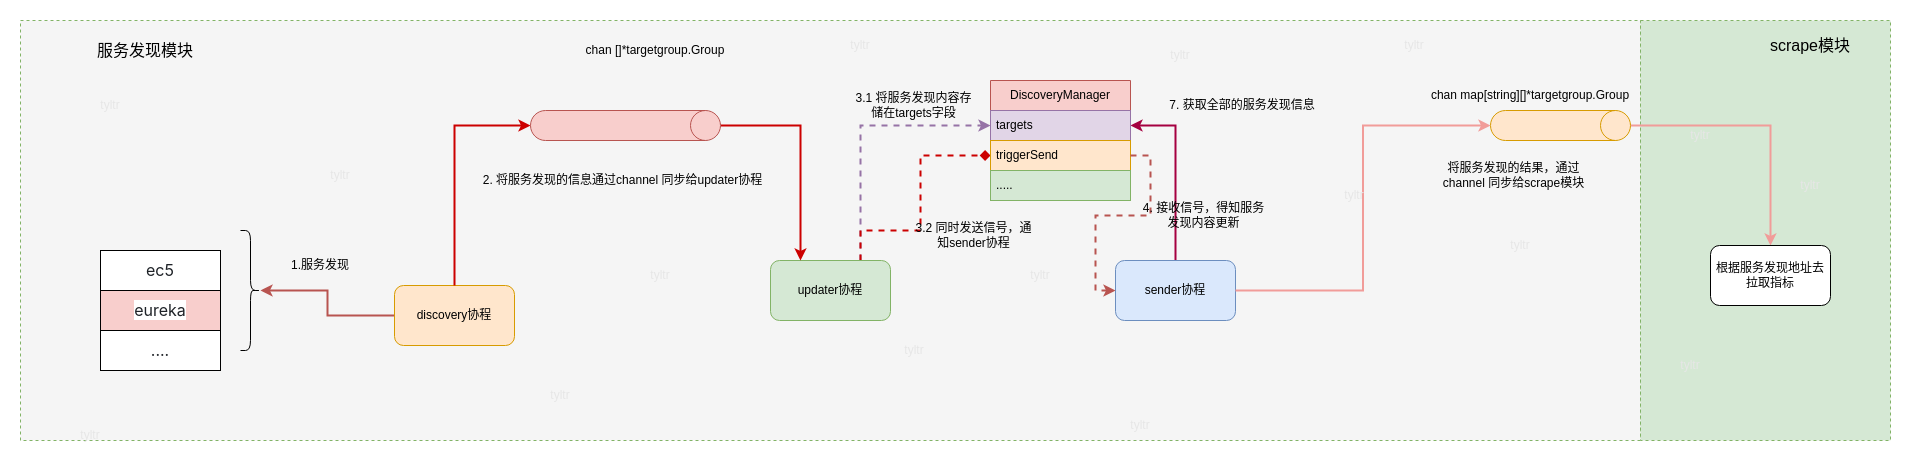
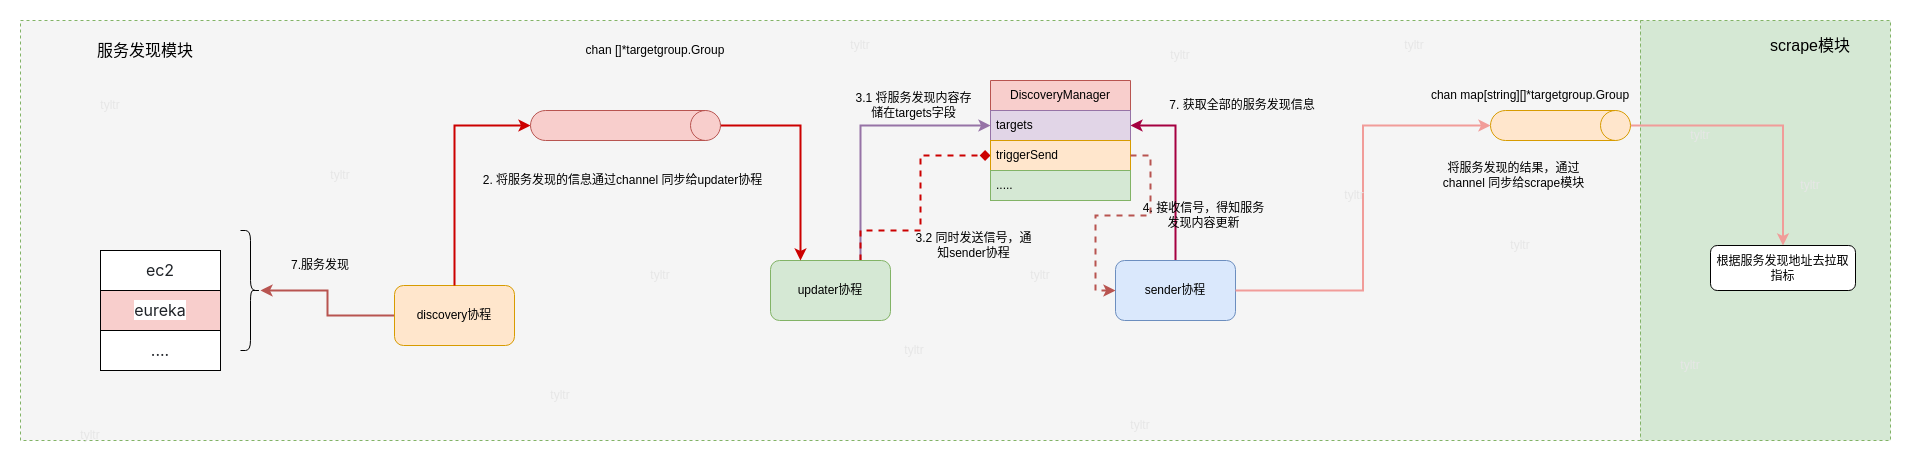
  <mxCell id="0" />
  <mxCell id="1" parent="0" />
  <mxCell id="2" value="" style="rounded=0;whiteSpace=wrap;html=1;fillColor=#F5F5F5;dashed=1;strokeColor=#82b366;" parent="1" vertex="1"><mxGeometry x="20" y="20" width="1620" height="420" as="geometry" /></mxCell>
  <mxCell id="3" value="" style="rounded=0;whiteSpace=wrap;html=1;dashed=1;fillColor=#d5e8d4;strokeColor=#82b366;" parent="1" vertex="1"><mxGeometry x="1640" y="20" width="250" height="420" as="geometry" /></mxCell>
- <mxCell id="4" value="&lt;span style=&quot;color: rgb(31, 35, 40); font-family: -apple-system, &amp;quot;system-ui&amp;quot;, &amp;quot;Segoe UI&amp;quot;, &amp;quot;Noto Sans&amp;quot;, Helvetica, Arial, sans-serif, &amp;quot;Apple Color Emoji&amp;quot;, &amp;quot;Segoe UI Emoji&amp;quot;; font-size: 16px; text-align: left; background-color: rgb(255, 255, 255);&quot;&gt;ec5&lt;/span&gt;" style="rounded=0;whiteSpace=wrap;html=1;" parent="1" vertex="1"><mxGeometry x="100" y="250" width="120" height="40" as="geometry" /></mxCell>
+ <mxCell id="4" value="&lt;span style=&quot;color: rgb(31, 35, 40); font-family: -apple-system, &amp;quot;system-ui&amp;quot;, &amp;quot;Segoe UI&amp;quot;, &amp;quot;Noto Sans&amp;quot;, Helvetica, Arial, sans-serif, &amp;quot;Apple Color Emoji&amp;quot;, &amp;quot;Segoe UI Emoji&amp;quot;; font-size: 16px; text-align: left; background-color: rgb(255, 255, 255);&quot;&gt;ec2&lt;/span&gt;" style="rounded=0;whiteSpace=wrap;html=1;" parent="1" vertex="1"><mxGeometry x="100" y="250" width="120" height="40" as="geometry" /></mxCell>
  <mxCell id="5" value="&lt;span style=&quot;color: rgb(31, 35, 40); font-family: -apple-system, &amp;quot;system-ui&amp;quot;, &amp;quot;Segoe UI&amp;quot;, &amp;quot;Noto Sans&amp;quot;, Helvetica, Arial, sans-serif, &amp;quot;Apple Color Emoji&amp;quot;, &amp;quot;Segoe UI Emoji&amp;quot;; font-size: 16px; text-align: left; background-color: rgb(255, 255, 255);&quot;&gt;eureka&lt;/span&gt;" style="rounded=0;whiteSpace=wrap;html=1;fillColor=#f8cecc;" parent="1" vertex="1"><mxGeometry x="100" y="290" width="120" height="40" as="geometry" /></mxCell>
  <mxCell id="6" value="" style="edgeStyle=orthogonalEdgeStyle;rounded=0;orthogonalLoop=1;jettySize=auto;html=1;fillColor=#f8cecc;strokeColor=#b85450;strokeWidth=2;" parent="1" source="7" target="9" edge="1"><mxGeometry relative="1" as="geometry" /></mxCell>
  <mxCell id="7" value="discovery协程" style="rounded=1;whiteSpace=wrap;html=1;fillColor=#ffe6cc;strokeColor=#d79b00;" parent="1" vertex="1"><mxGeometry x="394" y="285" width="120" height="60" as="geometry" /></mxCell>
  <mxCell id="8" value="&lt;div style=&quot;text-align: left;&quot;&gt;&lt;font face=&quot;-apple-system, system-ui, Segoe UI, Noto Sans, Helvetica, Arial, sans-serif, Apple Color Emoji, Segoe UI Emoji&quot; color=&quot;#1f2328&quot;&gt;&lt;span style=&quot;font-size: 16px; background-color: rgb(255, 255, 255);&quot;&gt;....&lt;/span&gt;&lt;/font&gt;&lt;/div&gt;" style="rounded=0;whiteSpace=wrap;html=1;" parent="1" vertex="1"><mxGeometry x="100" y="330" width="120" height="40" as="geometry" /></mxCell>
  <mxCell id="9" value="" style="shape=curlyBracket;whiteSpace=wrap;html=1;rounded=1;flipH=1;labelPosition=right;verticalLabelPosition=middle;align=left;verticalAlign=middle;" parent="1" vertex="1"><mxGeometry x="240" y="230" width="20" height="120" as="geometry" /></mxCell>
- <mxCell id="10" style="edgeStyle=orthogonalEdgeStyle;rounded=0;orthogonalLoop=1;jettySize=auto;html=1;exitX=0.75;exitY=0;exitDx=0;exitDy=0;entryX=0;entryY=0.5;entryDx=0;entryDy=0;fillColor=#e1d5e7;strokeColor=#9673a6;strokeWidth=2;dashed=1;" parent="1" source="12" target="20" edge="1"><mxGeometry relative="1" as="geometry" /></mxCell>
+ <mxCell id="10" style="edgeStyle=orthogonalEdgeStyle;rounded=0;orthogonalLoop=1;jettySize=auto;html=1;exitX=0.75;exitY=0;exitDx=0;exitDy=0;entryX=0;entryY=0.5;entryDx=0;entryDy=0;fillColor=#e1d5e7;strokeColor=#9673a6;strokeWidth=2;" parent="1" source="12" target="20" edge="1"><mxGeometry relative="1" as="geometry" /></mxCell>
  <mxCell id="11" style="edgeStyle=orthogonalEdgeStyle;rounded=0;orthogonalLoop=1;jettySize=auto;html=1;exitX=0.75;exitY=0;exitDx=0;exitDy=0;entryX=0;entryY=0.5;entryDx=0;entryDy=0;dashed=1;strokeWidth=2;strokeColor=#CC0000;endArrow=diamond;" parent="1" source="12" target="21" edge="1"><mxGeometry relative="1" as="geometry"><Array as="points"><mxPoint x="860" y="230" /><mxPoint x="920" y="230" /><mxPoint x="920" y="155" /></Array></mxGeometry></mxCell>
  <mxCell id="12" value="updater协程" style="rounded=1;whiteSpace=wrap;html=1;fillColor=#d5e8d4;strokeColor=#82b366;" parent="1" vertex="1"><mxGeometry x="770" y="260" width="120" height="60" as="geometry" /></mxCell>
  <mxCell id="13" style="edgeStyle=orthogonalEdgeStyle;rounded=0;orthogonalLoop=1;jettySize=auto;html=1;exitX=0.5;exitY=0;exitDx=0;exitDy=0;entryX=1;entryY=0.5;entryDx=0;entryDy=0;fillColor=#d80073;strokeColor=#A50040;strokeWidth=2;" parent="1" source="14" target="20" edge="1"><mxGeometry relative="1" as="geometry"><mxPoint x="1420" y="150" as="targetPoint" /></mxGeometry></mxCell>
  <mxCell id="14" value="sender协程" style="rounded=1;whiteSpace=wrap;html=1;fillColor=#dae8fc;strokeColor=#6c8ebf;" parent="1" vertex="1"><mxGeometry x="1115" y="260" width="120" height="60" as="geometry" /></mxCell>
  <mxCell id="15" value="chan []*targetgroup.Group" style="text;html=1;align=center;verticalAlign=middle;whiteSpace=wrap;rounded=0;" parent="1" vertex="1"><mxGeometry x="560" y="35" width="190" height="30" as="geometry" /></mxCell>
  <mxCell id="16" style="edgeStyle=orthogonalEdgeStyle;rounded=0;orthogonalLoop=1;jettySize=auto;html=1;exitX=0.5;exitY=0;exitDx=0;exitDy=0;exitPerimeter=0;entryX=0.25;entryY=0;entryDx=0;entryDy=0;strokeWidth=2;strokeColor=#CC0000;" parent="1" source="17" target="12" edge="1"><mxGeometry relative="1" as="geometry" /></mxCell>
  <mxCell id="17" value="" style="shape=cylinder3;whiteSpace=wrap;html=1;boundedLbl=1;backgroundOutline=1;size=15;direction=south;fillColor=#f8cecc;strokeColor=#b85450;" parent="1" vertex="1"><mxGeometry x="530" y="110" width="190" height="30" as="geometry" /></mxCell>
  <mxCell id="18" style="edgeStyle=orthogonalEdgeStyle;rounded=0;orthogonalLoop=1;jettySize=auto;html=1;exitX=0.5;exitY=0;exitDx=0;exitDy=0;entryX=0.5;entryY=1;entryDx=0;entryDy=0;entryPerimeter=0;strokeWidth=2;fillColor=#fff2cc;strokeColor=#CC0000;" parent="1" source="7" target="17" edge="1"><mxGeometry relative="1" as="geometry" /></mxCell>
  <mxCell id="19" value="DiscoveryManager" style="swimlane;fontStyle=0;childLayout=stackLayout;horizontal=1;startSize=30;horizontalStack=0;resizeParent=1;resizeParentMax=0;resizeLast=0;collapsible=1;marginBottom=0;whiteSpace=wrap;html=1;fillColor=#f8cecc;strokeColor=#b85450;" parent="1" vertex="1"><mxGeometry x="990" y="80" width="140" height="120" as="geometry" /></mxCell>
  <mxCell id="20" value="targets" style="text;strokeColor=#9673a6;fillColor=#e1d5e7;align=left;verticalAlign=middle;spacingLeft=4;spacingRight=4;overflow=hidden;points=[[0,0.5],[1,0.5]];portConstraint=eastwest;rotatable=0;whiteSpace=wrap;html=1;" parent="19" vertex="1"><mxGeometry y="30" width="140" height="30" as="geometry" /></mxCell>
  <mxCell id="21" value="triggerSend" style="text;strokeColor=#d79b00;fillColor=#ffe6cc;align=left;verticalAlign=middle;spacingLeft=4;spacingRight=4;overflow=hidden;points=[[0,0.5],[1,0.5]];portConstraint=eastwest;rotatable=0;whiteSpace=wrap;html=1;" parent="19" vertex="1"><mxGeometry y="60" width="140" height="30" as="geometry" /></mxCell>
  <mxCell id="22" value="....." style="text;align=left;verticalAlign=middle;spacingLeft=4;spacingRight=4;overflow=hidden;points=[[0,0.5],[1,0.5]];portConstraint=eastwest;rotatable=0;whiteSpace=wrap;html=1;fillColor=#d5e8d4;strokeColor=#82b366;" parent="19" vertex="1"><mxGeometry y="90" width="140" height="30" as="geometry" /></mxCell>
  <mxCell id="23" value="3.1 将服务发现内容存储在targets字段" style="text;html=1;align=center;verticalAlign=middle;whiteSpace=wrap;rounded=0;" parent="1" vertex="1"><mxGeometry x="850" y="90" width="127" height="30" as="geometry" /></mxCell>
- <mxCell id="24" value="1.服务发现" style="text;html=1;align=center;verticalAlign=middle;whiteSpace=wrap;rounded=0;" parent="1" vertex="1"><mxGeometry x="280" y="250" width="80" height="30" as="geometry" /></mxCell>
+ <mxCell id="24" value="7.服务发现" style="text;html=1;align=center;verticalAlign=middle;whiteSpace=wrap;rounded=0;" parent="1" vertex="1"><mxGeometry x="280" y="250" width="80" height="30" as="geometry" /></mxCell>
  <mxCell id="25" value="2. 将服务发现的信息通过channel 同步给updater协程" style="text;html=1;align=center;verticalAlign=middle;whiteSpace=wrap;rounded=0;" parent="1" vertex="1"><mxGeometry x="480" y="165" width="285" height="30" as="geometry" /></mxCell>
  <mxCell id="26" style="edgeStyle=orthogonalEdgeStyle;rounded=0;orthogonalLoop=1;jettySize=auto;html=1;exitX=1;exitY=0.5;exitDx=0;exitDy=0;entryX=0;entryY=0.5;entryDx=0;entryDy=0;dashed=1;fillColor=#f8cecc;strokeColor=#b85450;strokeWidth=2;" parent="1" source="21" target="14" edge="1"><mxGeometry relative="1" as="geometry" /></mxCell>
- <mxCell id="27" value="3.2 同时发送信号，通知sender协程" style="text;html=1;align=center;verticalAlign=middle;whiteSpace=wrap;rounded=0;" parent="1" vertex="1"><mxGeometry x="910" y="220" width="127" height="30" as="geometry" /></mxCell>
+ <mxCell id="27" value="3.2 同时发送信号，通知sender协程" style="text;html=1;align=center;verticalAlign=middle;whiteSpace=wrap;rounded=0;" parent="1" vertex="1"><mxGeometry x="910" y="230" width="127" height="30" as="geometry" /></mxCell>
  <mxCell id="28" value="4. 接收信号，得知服务发现内容更新" style="text;html=1;align=center;verticalAlign=middle;whiteSpace=wrap;rounded=0;" parent="1" vertex="1"><mxGeometry x="1140" y="200" width="127" height="30" as="geometry" /></mxCell>
  <mxCell id="29" value="7. 获取全部的服务发现信息" style="text;html=1;align=center;verticalAlign=middle;whiteSpace=wrap;rounded=0;" parent="1" vertex="1"><mxGeometry x="1160" y="90" width="163.5" height="30" as="geometry" /></mxCell>
  <mxCell id="30" value="&lt;font color=&quot;#e6e6e6&quot;&gt;tyltr&lt;/font&gt;" style="text;html=1;align=center;verticalAlign=middle;whiteSpace=wrap;rounded=0;" parent="1" vertex="1"><mxGeometry x="310" y="160" width="60" height="30" as="geometry" /></mxCell>
  <mxCell id="31" value="" style="edgeStyle=orthogonalEdgeStyle;rounded=0;orthogonalLoop=1;jettySize=auto;html=1;fillColor=#f8cecc;strokeColor=#F19C99;strokeWidth=2;" parent="1" source="32" target="44" edge="1"><mxGeometry relative="1" as="geometry" /></mxCell>
  <mxCell id="32" value="" style="shape=cylinder3;whiteSpace=wrap;html=1;boundedLbl=1;backgroundOutline=1;size=15;direction=south;fillColor=#ffe6cc;strokeColor=#d79b00;" parent="1" vertex="1"><mxGeometry x="1490" y="110" width="140" height="30" as="geometry" /></mxCell>
  <mxCell id="33" style="edgeStyle=orthogonalEdgeStyle;rounded=0;orthogonalLoop=1;jettySize=auto;html=1;exitX=1;exitY=0.5;exitDx=0;exitDy=0;entryX=0.5;entryY=1;entryDx=0;entryDy=0;entryPerimeter=0;strokeWidth=2;fillColor=#f8cecc;strokeColor=#F19C99;" parent="1" source="14" target="32" edge="1"><mxGeometry relative="1" as="geometry" /></mxCell>
  <mxCell id="34" value="&lt;font color=&quot;#e6e6e6&quot;&gt;tyltr&lt;/font&gt;" style="text;html=1;align=center;verticalAlign=middle;whiteSpace=wrap;rounded=0;" parent="1" vertex="1"><mxGeometry x="830" y="30" width="60" height="30" as="geometry" /></mxCell>
  <mxCell id="35" value="&lt;font color=&quot;#e6e6e6&quot;&gt;tyltr&lt;/font&gt;" style="text;html=1;align=center;verticalAlign=middle;whiteSpace=wrap;rounded=0;" parent="1" vertex="1"><mxGeometry x="630" y="260" width="60" height="30" as="geometry" /></mxCell>
  <mxCell id="36" value="&lt;font color=&quot;#e6e6e6&quot;&gt;tyltr&lt;/font&gt;" style="text;html=1;align=center;verticalAlign=middle;whiteSpace=wrap;rounded=0;" parent="1" vertex="1"><mxGeometry x="60" y="420" width="60" height="30" as="geometry" /></mxCell>
  <mxCell id="37" value="&lt;font color=&quot;#e6e6e6&quot;&gt;tyltr&lt;/font&gt;" style="text;html=1;align=center;verticalAlign=middle;whiteSpace=wrap;rounded=0;" parent="1" vertex="1"><mxGeometry x="80" y="90" width="60" height="30" as="geometry" /></mxCell>
  <mxCell id="38" value="&lt;font color=&quot;#e6e6e6&quot;&gt;tyltr&lt;/font&gt;" style="text;html=1;align=center;verticalAlign=middle;whiteSpace=wrap;rounded=0;" parent="1" vertex="1"><mxGeometry x="530" y="380" width="60" height="30" as="geometry" /></mxCell>
  <mxCell id="39" value="&lt;font color=&quot;#e6e6e6&quot;&gt;tyltr&lt;/font&gt;" style="text;html=1;align=center;verticalAlign=middle;whiteSpace=wrap;rounded=0;" parent="1" vertex="1"><mxGeometry x="883.5" y="335" width="60" height="30" as="geometry" /></mxCell>
  <mxCell id="40" value="&lt;font color=&quot;#e6e6e6&quot;&gt;tyltr&lt;/font&gt;" style="text;html=1;align=center;verticalAlign=middle;whiteSpace=wrap;rounded=0;" parent="1" vertex="1"><mxGeometry x="1010" y="260" width="60" height="30" as="geometry" /></mxCell>
  <mxCell id="41" value="&lt;font color=&quot;#e6e6e6&quot;&gt;tyltr&lt;/font&gt;" style="text;html=1;align=center;verticalAlign=middle;whiteSpace=wrap;rounded=0;" parent="1" vertex="1"><mxGeometry x="1150" y="40" width="60" height="30" as="geometry" /></mxCell>
  <mxCell id="42" value="&lt;font style=&quot;font-size: 16px;&quot;&gt;服务发现模块&lt;/font&gt;" style="text;html=1;align=center;verticalAlign=middle;whiteSpace=wrap;rounded=0;" parent="1" vertex="1"><mxGeometry x="95" y="35" width="100" height="30" as="geometry" /></mxCell>
  <mxCell id="43" value="&lt;font style=&quot;font-size: 16px;&quot;&gt;scrape模块&lt;/font&gt;" style="text;html=1;align=center;verticalAlign=middle;whiteSpace=wrap;rounded=0;" parent="1" vertex="1"><mxGeometry x="1760" y="30" width="100" height="30" as="geometry" /></mxCell>
- <mxCell id="44" value="根据服务发现地址去拉取指标" style="rounded=1;whiteSpace=wrap;html=1;" parent="1" vertex="1"><mxGeometry x="1710" y="245" width="120" height="60" as="geometry" /></mxCell>
+ <mxCell id="44" value="根据服务发现地址去拉取指标" style="rounded=1;whiteSpace=wrap;html=1;" parent="1" vertex="1"><mxGeometry x="1710" y="245" width="145" height="45" as="geometry" /></mxCell>
  <mxCell id="45" value="&lt;font color=&quot;#e6e6e6&quot;&gt;tyltr&lt;/font&gt;" style="text;html=1;align=center;verticalAlign=middle;whiteSpace=wrap;rounded=0;" parent="1" vertex="1"><mxGeometry x="1110" y="410" width="60" height="30" as="geometry" /></mxCell>
  <mxCell id="46" value="&lt;font color=&quot;#e6e6e6&quot;&gt;tyltr&lt;/font&gt;" style="text;html=1;align=center;verticalAlign=middle;whiteSpace=wrap;rounded=0;" parent="1" vertex="1"><mxGeometry x="1323.5" y="180" width="60" height="30" as="geometry" /></mxCell>
  <mxCell id="47" value="&lt;font color=&quot;#e6e6e6&quot;&gt;tyltr&lt;/font&gt;" style="text;html=1;align=center;verticalAlign=middle;whiteSpace=wrap;rounded=0;" parent="1" vertex="1"><mxGeometry x="1490" y="230" width="60" height="30" as="geometry" /></mxCell>
  <mxCell id="48" value="&lt;font color=&quot;#e6e6e6&quot;&gt;tyltr&lt;/font&gt;" style="text;html=1;align=center;verticalAlign=middle;whiteSpace=wrap;rounded=0;" parent="1" vertex="1"><mxGeometry x="1660" y="350" width="60" height="30" as="geometry" /></mxCell>
  <mxCell id="49" value="&lt;font color=&quot;#e6e6e6&quot;&gt;tyltr&lt;/font&gt;" style="text;html=1;align=center;verticalAlign=middle;whiteSpace=wrap;rounded=0;" parent="1" vertex="1"><mxGeometry x="1780" y="170" width="60" height="30" as="geometry" /></mxCell>
  <mxCell id="50" value="&lt;font color=&quot;#e6e6e6&quot;&gt;tyltr&lt;/font&gt;" style="text;html=1;align=center;verticalAlign=middle;whiteSpace=wrap;rounded=0;" parent="1" vertex="1"><mxGeometry x="1383.5" y="30" width="60" height="30" as="geometry" /></mxCell>
  <mxCell id="51" value="&lt;font color=&quot;#e6e6e6&quot;&gt;tyltr&lt;/font&gt;" style="text;html=1;align=center;verticalAlign=middle;whiteSpace=wrap;rounded=0;" parent="1" vertex="1"><mxGeometry x="1670" y="120" width="60" height="30" as="geometry" /></mxCell>
  <mxCell id="52" value="chan map[string][]*targetgroup.Group" style="text;html=1;align=center;verticalAlign=middle;whiteSpace=wrap;rounded=0;" parent="1" vertex="1"><mxGeometry x="1410" y="80" width="240" height="30" as="geometry" /></mxCell>
  <mxCell id="53" value="&lt;font style=&quot;font-size: 12px;&quot;&gt;将服务发现的结果，通过channel 同步给scrape模块&lt;/font&gt;" style="text;html=1;align=center;verticalAlign=middle;whiteSpace=wrap;rounded=0;" parent="1" vertex="1"><mxGeometry x="1430" y="160" width="166.5" height="30" as="geometry" /></mxCell>
